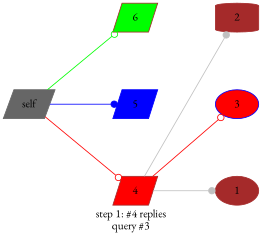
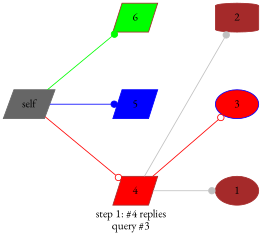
  digraph {
    label="step 1: #4 replies\nquery #3"
    nodesep=1
    rankdir=LR
    ranksep=1
    fontname="EB Garamond"
    node [style=filled color=brown shape=parallelogram fontname="EB Garamond"]
    edge [color=gray fontname="EB Garamond"]
    4 [fillcolor=red]
    5 [fillcolor=blue color=blue]
    6 [fillcolor=green]
    3 [fillcolor=red color=blue shape=ellipse]
    2 [shape=cylinder]
    1 [shape=ellipse]
    self [color=gray40]
    subgraph sub_1 {
      rank=same
      4
      5
      6
    }
    4 -> 3 [color=red arrowhead=odot]
    4 -> 2 [arrowhead=dot]
    4 -> 1 [arrowhead=dot]
    5 -> 3 [style=invis]
    5 -> 2 [style=invis]
    5 -> 1 [style=invis]
    6 -> 4 [style=invis]
    6 -> 3 [style=invis]
    6 -> 2 [style=invis]
    self -> 4 [color=red arrowhead=odot]
    self -> 5 [color=blue arrowhead=dot]
-   self -> 6 [color=green arrowhead=odot]
+   self -> 6 [color=green arrowhead=dot]
  }
